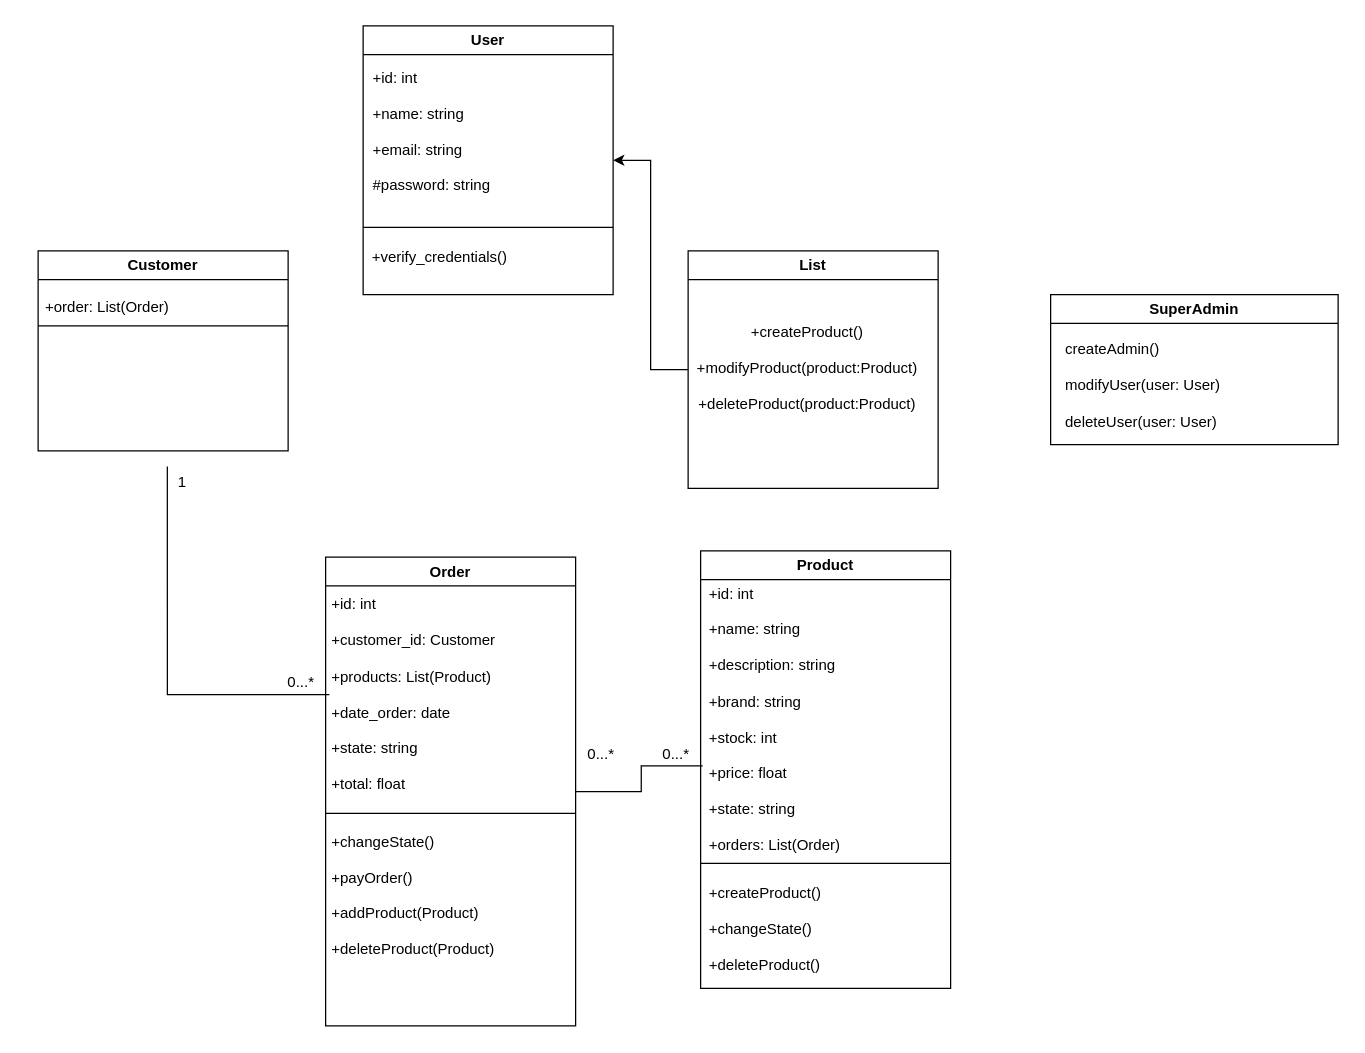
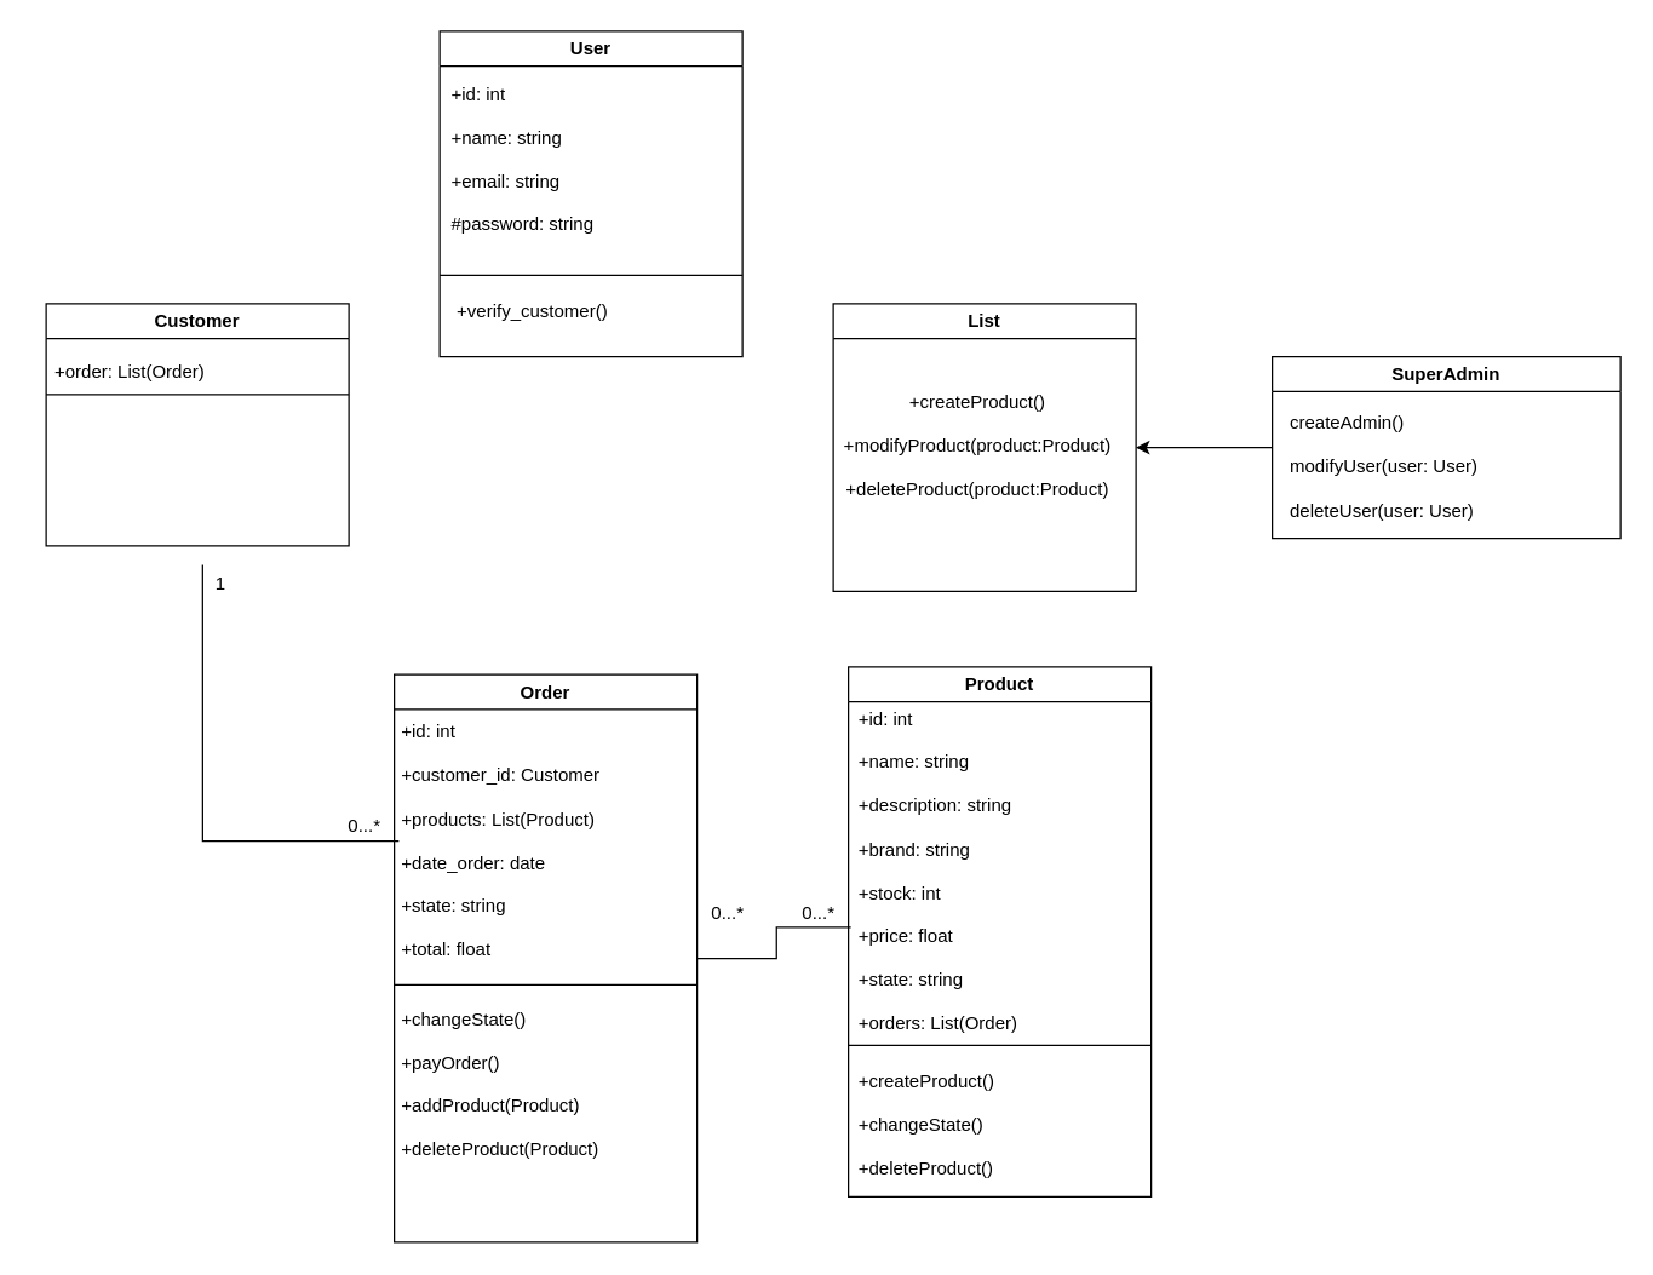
  <mxCell id="0" />
  <mxCell id="1" parent="0" />
  <mxCell id="2" value="User" style="swimlane;whiteSpace=wrap;html=1;align=center;" parent="1" vertex="1"><mxGeometry x="290" y="20" width="200" height="215" as="geometry" /></mxCell>
  <mxCell id="3" value="&lt;span style=&quot;background-color: initial;&quot;&gt;+id: int&lt;br&gt;&lt;/span&gt;&lt;br&gt;&lt;span style=&quot;background-color: initial;&quot;&gt;+name: string&lt;/span&gt;&lt;br&gt;&lt;span style=&quot;background-color: initial;&quot;&gt;&lt;br&gt;+email: string&lt;/span&gt;&lt;br&gt;&lt;span style=&quot;background-color: initial;&quot;&gt;&lt;br&gt;#password: string&lt;/span&gt;" style="text;html=1;align=left;verticalAlign=middle;resizable=0;points=[];autosize=1;strokeColor=none;fillColor=none;" parent="2" vertex="1"><mxGeometry x="6" y="30" width="120" height="110" as="geometry" /></mxCell>
- <mxCell id="4" value="+verify_credentials()" style="text;html=1;align=center;verticalAlign=middle;resizable=0;points=[];autosize=1;strokeColor=none;fillColor=none;" parent="2" vertex="1"><mxGeometry x="-4" y="170" width="130" height="30" as="geometry" /></mxCell>
+ <mxCell id="4" value="+verify_customer()" style="text;html=1;align=center;verticalAlign=middle;resizable=0;points=[];autosize=1;strokeColor=none;fillColor=none;" parent="2" vertex="1"><mxGeometry x="-4" y="170" width="130" height="30" as="geometry" /></mxCell>
  <mxCell id="5" value="" style="endArrow=none;html=1;rounded=0;exitX=0;exitY=0.75;exitDx=0;exitDy=0;entryX=1;entryY=0.75;entryDx=0;entryDy=0;" parent="1" source="2" target="2" edge="1"><mxGeometry width="50" height="50" relative="1" as="geometry"><mxPoint x="380" y="280" as="sourcePoint" /><mxPoint x="430" y="230" as="targetPoint" /></mxGeometry></mxCell>
  <mxCell id="6" value="Customer" style="swimlane;whiteSpace=wrap;html=1;" parent="1" vertex="1"><mxGeometry x="30" y="200" width="200" height="160" as="geometry" /></mxCell>
  <mxCell id="7" value="+order: List(Order)" style="text;html=1;align=center;verticalAlign=middle;resizable=0;points=[];autosize=1;strokeColor=none;fillColor=none;" vertex="1" parent="6"><mxGeometry x="-10" y="30" width="130" height="30" as="geometry" /></mxCell>
  <mxCell id="8" value="" style="endArrow=none;html=1;rounded=0;" edge="1" parent="6"><mxGeometry width="50" height="50" relative="1" as="geometry"><mxPoint y="60" as="sourcePoint" /><mxPoint x="200" y="60" as="targetPoint" /></mxGeometry></mxCell>
- <mxCell id="9" style="edgeStyle=orthogonalEdgeStyle;rounded=0;orthogonalLoop=1;jettySize=auto;html=1;entryX=1;entryY=0.5;entryDx=0;entryDy=0;" parent="1" source="10" target="2" edge="1"><mxGeometry relative="1" as="geometry" /></mxCell>
  <mxCell id="10" value="List" style="swimlane;whiteSpace=wrap;html=1;" parent="1" vertex="1"><mxGeometry x="550" y="200" width="200" height="190" as="geometry" /></mxCell>
  <mxCell id="11" value="+createProduct()&lt;div&gt;&lt;br&gt;+modifyProduct(product:Product)&lt;br&gt;&lt;br&gt;&lt;/div&gt;&lt;div&gt;+deleteProduct(product:Product)&lt;br&gt;&lt;br&gt;&lt;br&gt;&lt;br&gt;&lt;/div&gt;" style="text;html=1;align=center;verticalAlign=middle;resizable=0;points=[];autosize=1;strokeColor=none;fillColor=none;" parent="10" vertex="1"><mxGeometry x="-5" y="50" width="200" height="130" as="geometry" /></mxCell>
+ <mxCell id="12" style="edgeStyle=orthogonalEdgeStyle;rounded=0;orthogonalLoop=1;jettySize=auto;html=1;entryX=1;entryY=0.5;entryDx=0;entryDy=0;" parent="1" source="13" target="10" edge="1"><mxGeometry relative="1" as="geometry" /></mxCell>
  <mxCell id="13" value="SuperAdmin" style="swimlane;whiteSpace=wrap;html=1;" parent="1" vertex="1"><mxGeometry x="840" y="235" width="230" height="120" as="geometry" /></mxCell>
  <mxCell id="14" value="createAdmin()&lt;br&gt;&lt;div style=&quot;&quot;&gt;&lt;span style=&quot;background-color: initial;&quot;&gt;&lt;br&gt;&lt;/span&gt;modifyUser(user: User)&lt;span style=&quot;background-color: initial;&quot;&gt;&lt;br&gt;&lt;br&gt;deleteUser(user: User)&lt;br&gt;&lt;br&gt;&lt;/span&gt;&lt;/div&gt;" style="text;html=1;align=left;verticalAlign=middle;resizable=0;points=[];autosize=1;strokeColor=none;fillColor=none;" parent="13" vertex="1"><mxGeometry x="10" y="30" width="150" height="100" as="geometry" /></mxCell>
  <mxCell id="15" value="Order" style="swimlane;whiteSpace=wrap;html=1;" vertex="1" parent="1"><mxGeometry x="260" y="445" width="200" height="375" as="geometry" /></mxCell>
  <mxCell id="16" value="+id: int&lt;br&gt;&lt;br&gt;+customer_id: Customer&lt;div&gt;&lt;br&gt;&lt;/div&gt;&lt;div&gt;+products: List(Product)&lt;/div&gt;&lt;div&gt;&lt;br&gt;&lt;/div&gt;&lt;div&gt;+date_order: date&lt;/div&gt;&lt;div&gt;&lt;br&gt;&lt;/div&gt;&lt;div&gt;+state: string&lt;br&gt;&lt;br&gt;+total: float&lt;/div&gt;" style="text;html=1;align=left;verticalAlign=middle;resizable=0;points=[];autosize=1;strokeColor=none;fillColor=none;" vertex="1" parent="15"><mxGeometry x="3" y="25" width="150" height="170" as="geometry" /></mxCell>
  <mxCell id="17" value="+changeState()&lt;br&gt;&lt;br&gt;+payOrder()&lt;div&gt;&lt;br&gt;&lt;/div&gt;&lt;div&gt;+addProduct(Product)&lt;/div&gt;&lt;div&gt;&lt;br&gt;&lt;/div&gt;&lt;div&gt;+deleteProduct(Product)&lt;/div&gt;&lt;div&gt;&lt;br&gt;&lt;/div&gt;&lt;div&gt;&lt;br&gt;&lt;/div&gt;" style="text;html=1;align=left;verticalAlign=middle;resizable=0;points=[];autosize=1;strokeColor=none;fillColor=none;" vertex="1" parent="15"><mxGeometry x="3" y="215" width="150" height="140" as="geometry" /></mxCell>
  <mxCell id="18" value="" style="endArrow=none;html=1;rounded=0;" edge="1" parent="15"><mxGeometry width="50" height="50" relative="1" as="geometry"><mxPoint y="205" as="sourcePoint" /><mxPoint x="200" y="205" as="targetPoint" /></mxGeometry></mxCell>
  <mxCell id="19" value="Product" style="swimlane;whiteSpace=wrap;html=1;" vertex="1" parent="1"><mxGeometry x="560" y="440" width="200" height="350" as="geometry" /></mxCell>
  <mxCell id="20" value="+id: int&lt;div&gt;&lt;br&gt;&lt;/div&gt;&lt;div&gt;+name: string&lt;/div&gt;&lt;div&gt;&lt;br&gt;&lt;/div&gt;&lt;div&gt;+description: string&lt;br&gt;&lt;br&gt;+brand: string&lt;br&gt;&lt;br&gt;+stock: int&lt;/div&gt;&lt;div&gt;&lt;br&gt;&lt;/div&gt;&lt;div&gt;+price: float&lt;/div&gt;&lt;div&gt;&lt;br&gt;+state: string&lt;br&gt;&lt;br&gt;&lt;/div&gt;&lt;div&gt;+orders: List(Order)&lt;/div&gt;" style="text;html=1;align=left;verticalAlign=middle;resizable=0;points=[];autosize=1;strokeColor=none;fillColor=none;" vertex="1" parent="19"><mxGeometry x="5" y="20" width="130" height="230" as="geometry" /></mxCell>
  <mxCell id="21" value="+createProduct()&lt;div&gt;&lt;br&gt;&lt;/div&gt;&lt;div&gt;+changeState()&lt;/div&gt;&lt;div&gt;&lt;br&gt;&lt;/div&gt;&lt;div&gt;+deleteProduct()&lt;/div&gt;&lt;div&gt;&lt;br&gt;&lt;/div&gt;" style="text;html=1;align=left;verticalAlign=middle;resizable=0;points=[];autosize=1;strokeColor=none;fillColor=none;" vertex="1" parent="19"><mxGeometry x="5" y="260" width="120" height="100" as="geometry" /></mxCell>
  <mxCell id="22" value="" style="endArrow=none;html=1;rounded=0;" edge="1" parent="1"><mxGeometry width="50" height="50" relative="1" as="geometry"><mxPoint x="560" y="690" as="sourcePoint" /><mxPoint x="760" y="690" as="targetPoint" /></mxGeometry></mxCell>
  <mxCell id="23" style="edgeStyle=orthogonalEdgeStyle;rounded=0;orthogonalLoop=1;jettySize=auto;html=1;strokeColor=default;endArrow=none;endFill=0;startArrow=none;startFill=0;entryX=0.112;entryY=0.084;entryDx=0;entryDy=0;entryPerimeter=0;" edge="1" parent="1" source="16" target="25"><mxGeometry relative="1" as="geometry"><mxPoint x="130" y="320" as="targetPoint" /></mxGeometry></mxCell>
  <mxCell id="24" value="0...*" style="text;html=1;align=center;verticalAlign=middle;resizable=0;points=[];autosize=1;strokeColor=none;fillColor=none;" vertex="1" parent="1"><mxGeometry x="220" y="530" width="40" height="30" as="geometry" /></mxCell>
  <mxCell id="25" value="1" style="text;html=1;align=center;verticalAlign=middle;resizable=0;points=[];autosize=1;strokeColor=none;fillColor=none;" vertex="1" parent="1"><mxGeometry x="130" y="370" width="30" height="30" as="geometry" /></mxCell>
  <mxCell id="26" style="edgeStyle=orthogonalEdgeStyle;rounded=0;orthogonalLoop=1;jettySize=auto;html=1;entryX=-0.026;entryY=0.661;entryDx=0;entryDy=0;entryPerimeter=0;endArrow=none;endFill=0;" edge="1" parent="1" source="15" target="20"><mxGeometry relative="1" as="geometry" /></mxCell>
  <mxCell id="27" value="0...*" style="text;html=1;align=center;verticalAlign=middle;resizable=0;points=[];autosize=1;strokeColor=none;fillColor=none;" vertex="1" parent="1"><mxGeometry x="460" y="588" width="40" height="30" as="geometry" /></mxCell>
  <mxCell id="28" value="0&lt;span style=&quot;background-color: initial;&quot;&gt;...*&lt;/span&gt;" style="text;html=1;align=center;verticalAlign=middle;resizable=0;points=[];autosize=1;strokeColor=none;fillColor=none;" vertex="1" parent="1"><mxGeometry x="520" y="588" width="40" height="30" as="geometry" /></mxCell>
